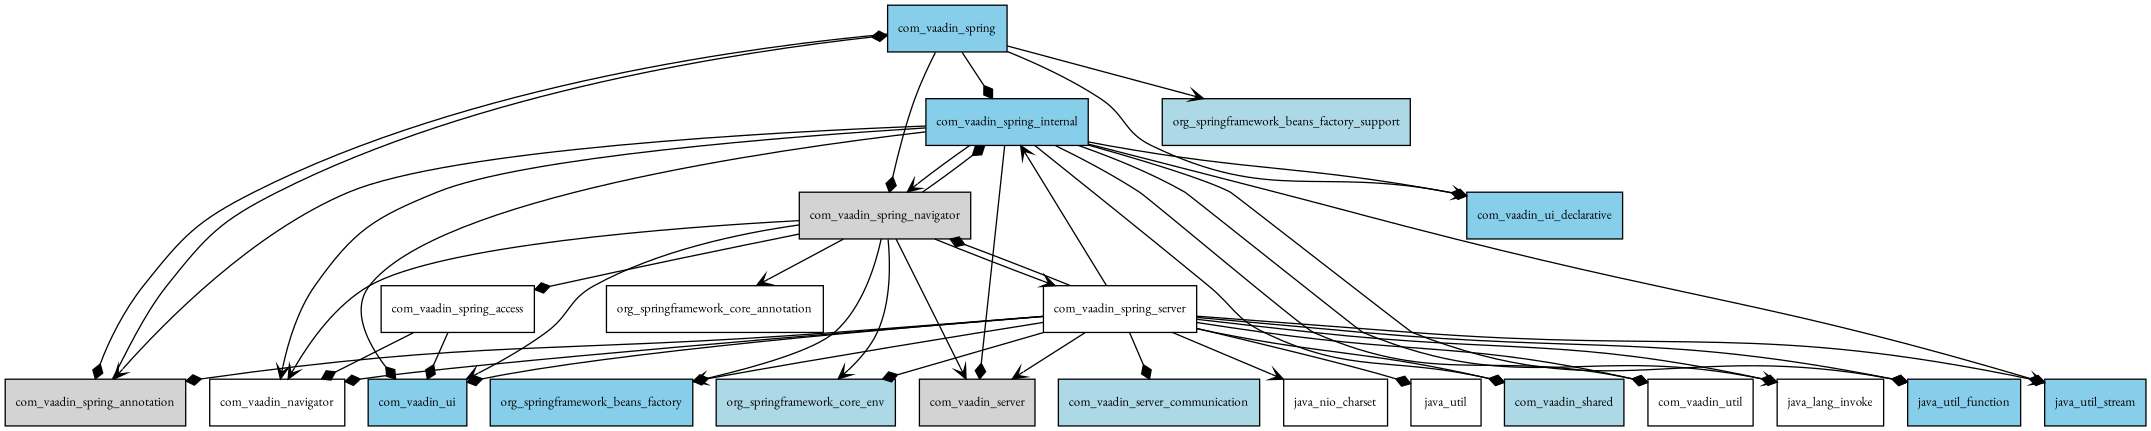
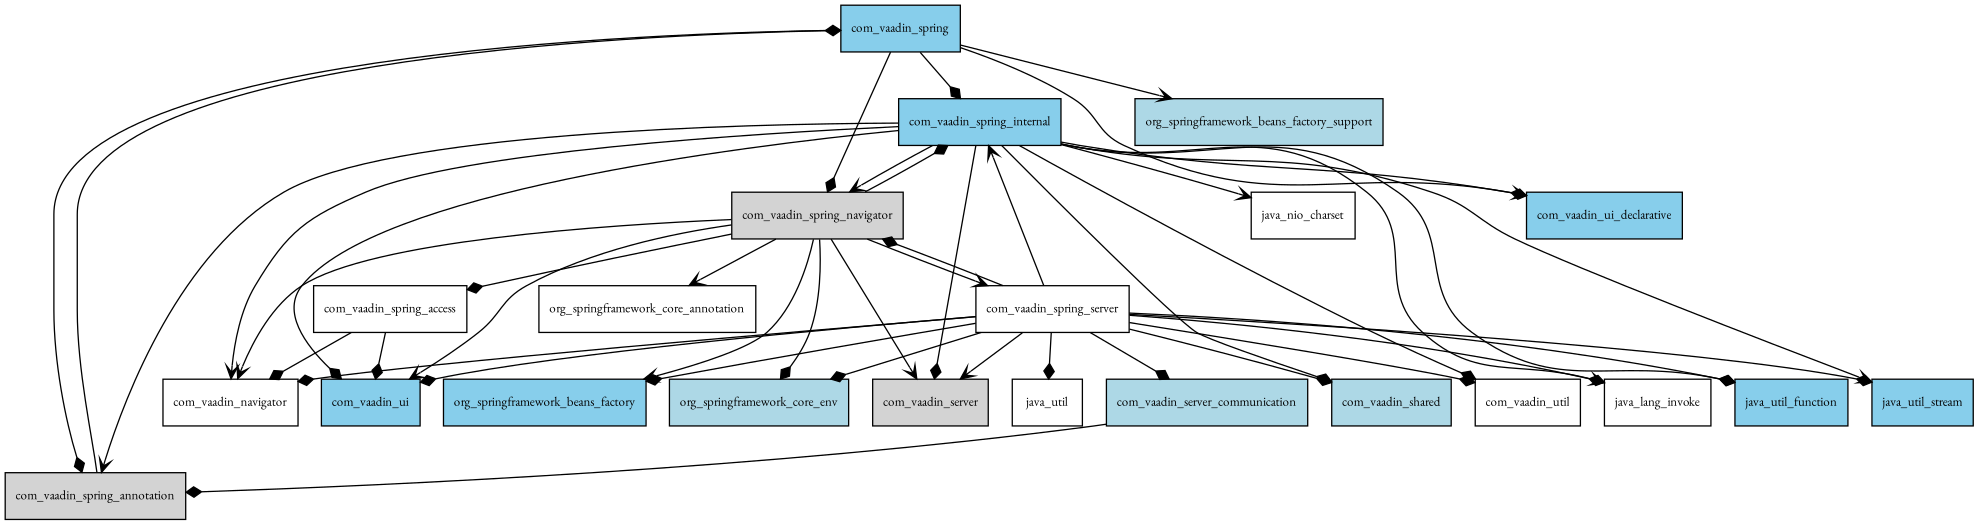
  digraph {
    fontname="EB Garamond"
    node [fillcolor=white fontname="EB Garamond" fontsize=10.0 shape=box style=filled]
    edge [arrowhead=diamond fontname="EB Garamond"]
    com_vaadin_spring [fillcolor=skyblue]
    com_vaadin_spring_annotation [fillcolor=lightgrey]
    com_vaadin_spring_internal [fillcolor=skyblue]
    com_vaadin_spring_navigator [fillcolor=lightgrey]
    com_vaadin_ui_declarative [fillcolor=skyblue]
    org_springframework_beans_factory_support [fillcolor=lightblue]
    com_vaadin_navigator
    com_vaadin_ui [fillcolor=skyblue]
    com_vaadin_server [fillcolor=lightgrey]
    com_vaadin_shared [fillcolor=lightblue]
    com_vaadin_util
    java_lang_invoke
    java_util_function [fillcolor=skyblue]
    java_util_stream [fillcolor=skyblue]
    com_vaadin_spring_access
    com_vaadin_spring_server
    org_springframework_beans_factory [fillcolor=skyblue]
    org_springframework_core_annotation
    org_springframework_core_env [fillcolor=lightblue]
    com_vaadin_server_communication [fillcolor=lightblue]
    java_nio_charset
    java_util
    com_vaadin_spring -> com_vaadin_spring_annotation
    com_vaadin_spring -> com_vaadin_spring_internal
    com_vaadin_spring -> com_vaadin_spring_navigator
    com_vaadin_spring -> com_vaadin_ui_declarative
    com_vaadin_spring -> org_springframework_beans_factory_support [arrowhead=vee]
    com_vaadin_spring_annotation -> com_vaadin_spring
    com_vaadin_spring_internal -> com_vaadin_spring_annotation [arrowhead=vee]
    com_vaadin_spring_internal -> com_vaadin_spring_navigator [arrowhead=vee]
    com_vaadin_spring_internal -> com_vaadin_ui_declarative [arrowhead=vee]
    com_vaadin_spring_internal -> com_vaadin_navigator [arrowhead=vee]
    com_vaadin_spring_internal -> com_vaadin_ui
    com_vaadin_spring_internal -> com_vaadin_server
    com_vaadin_spring_internal -> com_vaadin_shared
    com_vaadin_spring_internal -> com_vaadin_util
    com_vaadin_spring_internal -> java_lang_invoke [arrowhead=vee]
    com_vaadin_spring_internal -> java_util_function
    com_vaadin_spring_internal -> java_util_stream [arrowhead=vee]
    com_vaadin_spring_navigator -> com_vaadin_spring_internal
    com_vaadin_spring_navigator -> com_vaadin_navigator [arrowhead=vee]
    com_vaadin_spring_navigator -> com_vaadin_ui [arrowhead=vee]
    com_vaadin_spring_navigator -> com_vaadin_server [arrowhead=vee]
    com_vaadin_spring_navigator -> com_vaadin_spring_access
    com_vaadin_spring_navigator -> com_vaadin_spring_server [arrowhead=vee]
    com_vaadin_spring_navigator -> org_springframework_beans_factory [arrowhead=vee]
    com_vaadin_spring_navigator -> org_springframework_core_annotation [arrowhead=vee]
-   com_vaadin_spring_navigator -> org_springframework_core_env [arrowhead=vee]
+   com_vaadin_spring_navigator -> org_springframework_core_env
    com_vaadin_spring_access -> com_vaadin_navigator
    com_vaadin_spring_access -> com_vaadin_ui
-   com_vaadin_spring_server -> com_vaadin_spring_annotation
+   com_vaadin_server_communication -> com_vaadin_spring_annotation
    com_vaadin_spring_server -> com_vaadin_spring_internal [arrowhead=vee]
    com_vaadin_spring_server -> com_vaadin_spring_navigator
    com_vaadin_spring_server -> com_vaadin_navigator
    com_vaadin_spring_server -> com_vaadin_ui
    com_vaadin_spring_server -> com_vaadin_server [arrowhead=vee]
    com_vaadin_spring_server -> com_vaadin_shared
    com_vaadin_spring_server -> com_vaadin_util
    com_vaadin_spring_server -> java_lang_invoke
    com_vaadin_spring_server -> java_util_function
    com_vaadin_spring_server -> java_util_stream
    com_vaadin_spring_server -> org_springframework_beans_factory
    com_vaadin_spring_server -> org_springframework_core_env
    com_vaadin_spring_server -> com_vaadin_server_communication
-   com_vaadin_spring_server -> java_nio_charset [arrowhead=vee]
+   com_vaadin_spring_internal -> java_nio_charset [arrowhead=vee]
    com_vaadin_spring_server -> java_util
  }
